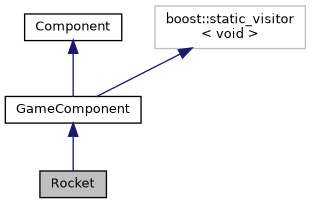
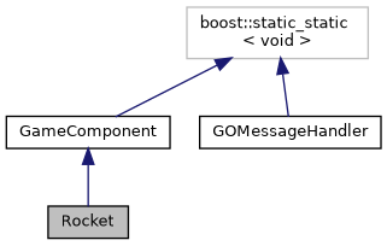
  digraph {
    node [color=black fillcolor=white fontname=Helvetica fontsize=10 shape=record style=filled]
    edge [color=midnightblue dir=back fontname=Helvetica fontsize=10 labelfontname=Helvetica labelfontsize=10 style=solid]
    n1 [fillcolor=grey75 fontcolor=black height=0.2 label=Rocket width=0.4]
    n2 [height=0.2 label=GameComponent width=0.4]
-   n3 [height=0.2 label=Component width=0.4]
-   n5 [color=grey75 height=0.2 label="boost::static_visitor\l\< void \>" width=0.4]
+   n4 [height=0.2 label=GOMessageHandler width=0.4]
+   n5 [color=grey75 height=0.2 label="boost::static_static\l\< void \>" width=0.4]
    n2 -> n1
-   n3 -> n2
    n5 -> n2
+   n5 -> n4
  }
